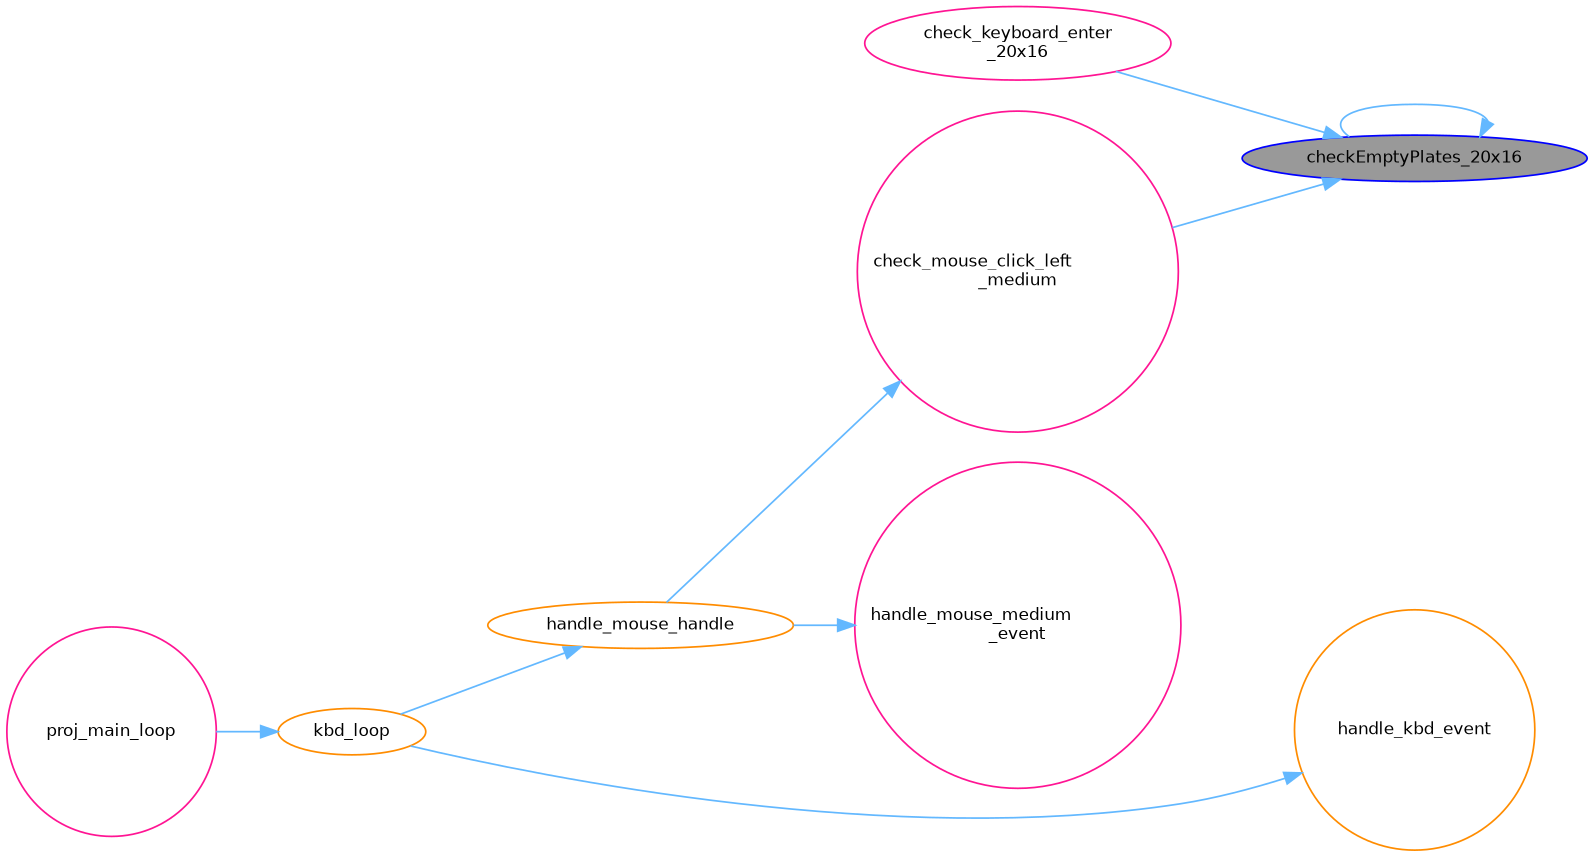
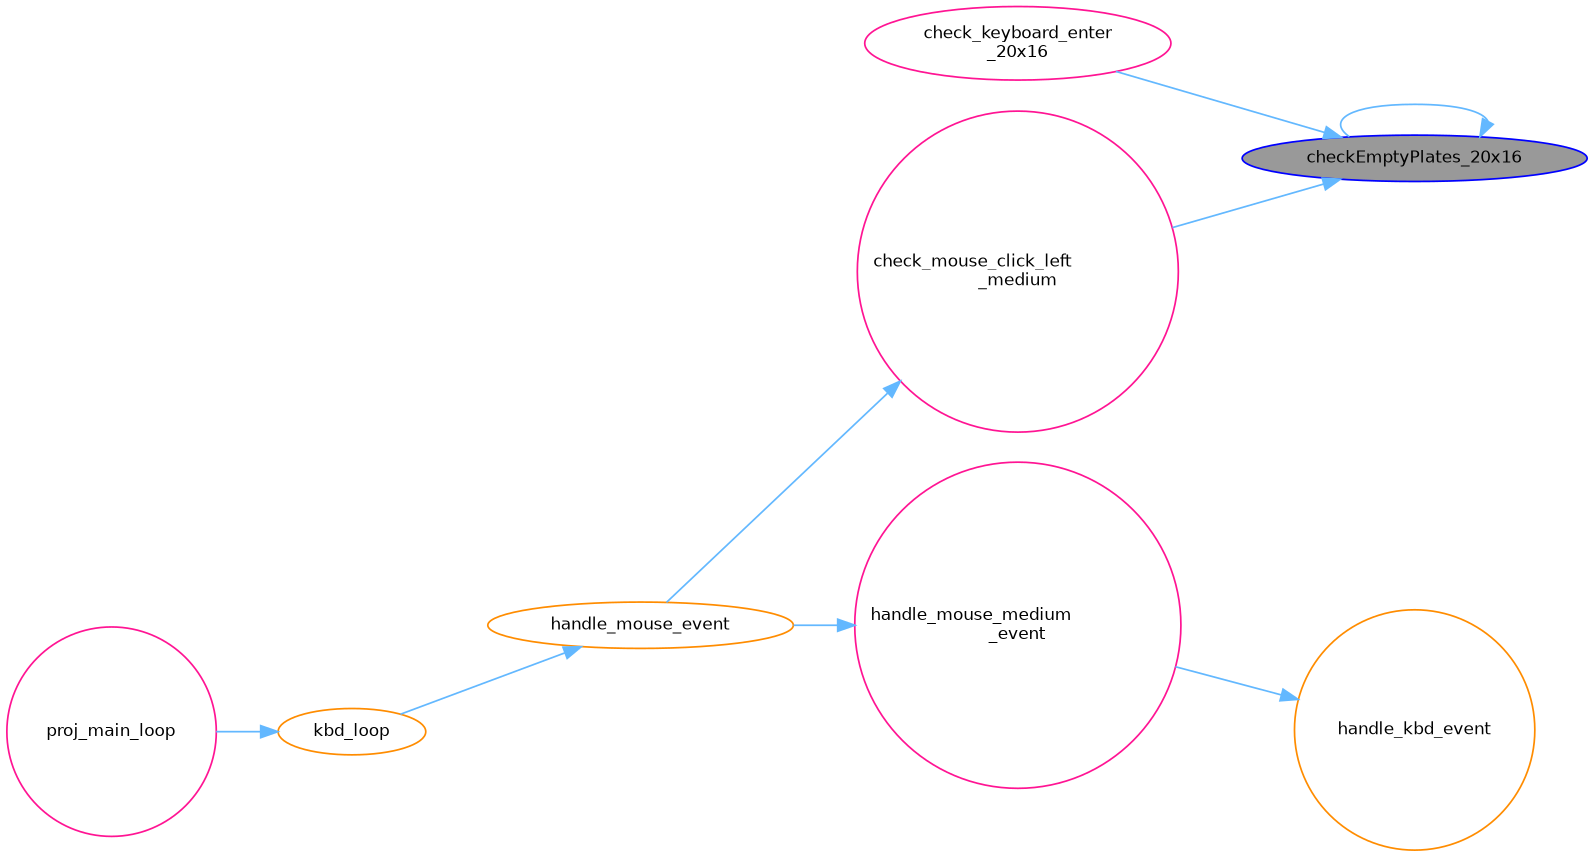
  digraph {
    rankdir=RL
    node [color=deeppink fillcolor=white fontname=Helvetica fontsize=10 shape=ellipse style=filled]
    edge [color=steelblue1 dir=back fontname=Helvetica fontsize=10 labelfontname=Helvetica labelfontsize=10 style=solid]
    n1 [color=blue fillcolor=grey60 fontcolor=black height=0.2 label=checkEmptyPlates_20x16 width=0.4]
    n2 [height=0.2 label="check_keyboard_enter\l_20x16" width=0.4]
    n3 [height=0.2 label="check_mouse_click_left\l_medium" shape=circle width=0.4]
-   n4 [color=darkorange height=0.2 label=handle_mouse_handle width=0.4]
+   n4 [color=darkorange height=0.2 label=handle_mouse_event width=0.4]
    n5 [color=darkorange height=0.2 label=handle_kbd_event shape=circle width=0.4]
    n6 [color=darkorange height=0.2 label=kbd_loop width=0.4]
    n7 [height=0.2 label=proj_main_loop shape=circle width=0.4]
    n8 [height=0.2 label="handle_mouse_medium\l_event" shape=circle width=0.4]
    n1 -> n1
    n1 -> n2
    n1 -> n3
    n3 -> n4
    n4 -> n6
-   n5 -> n6
+   n5 -> n8
    n6 -> n7
    n8 -> n4
  }
